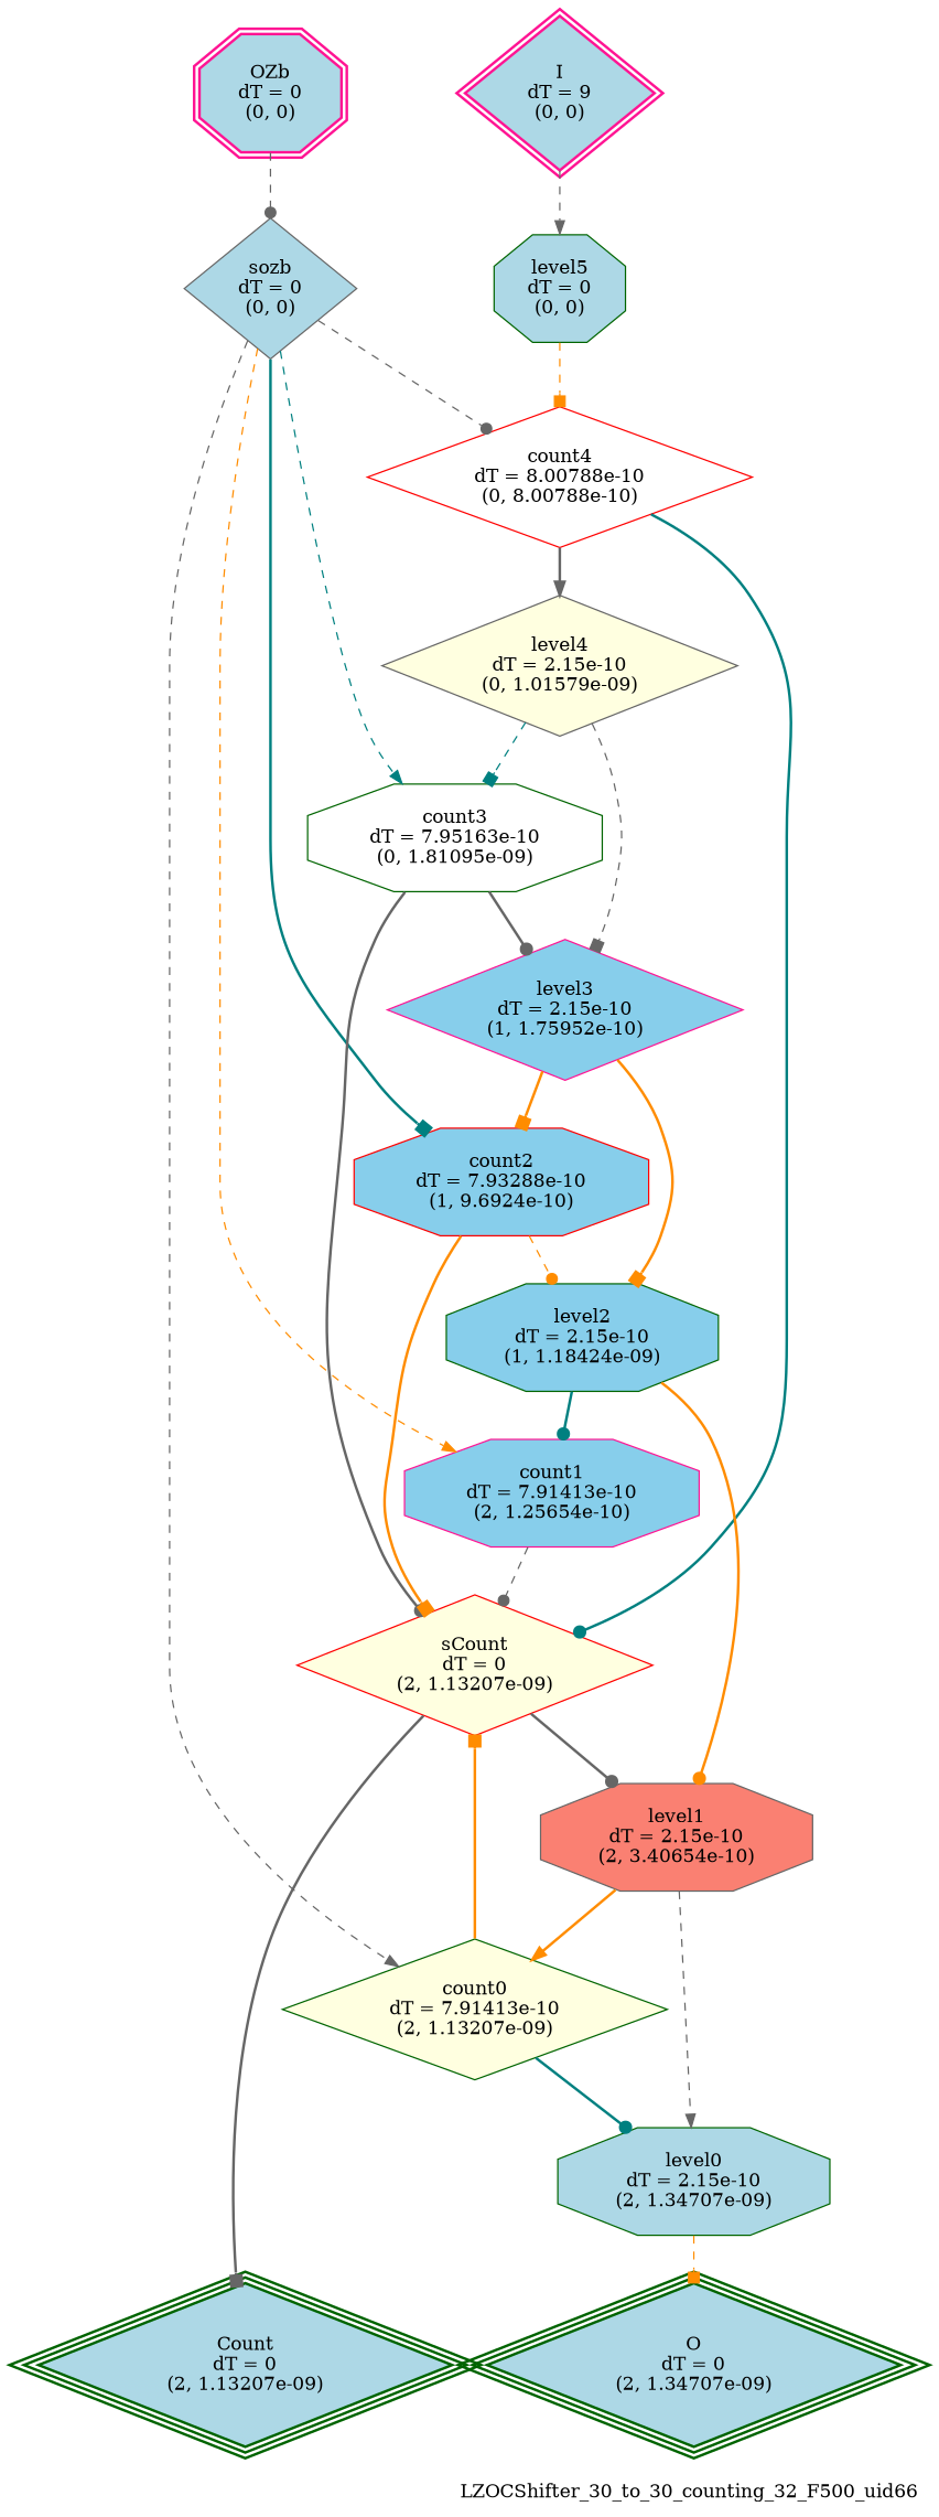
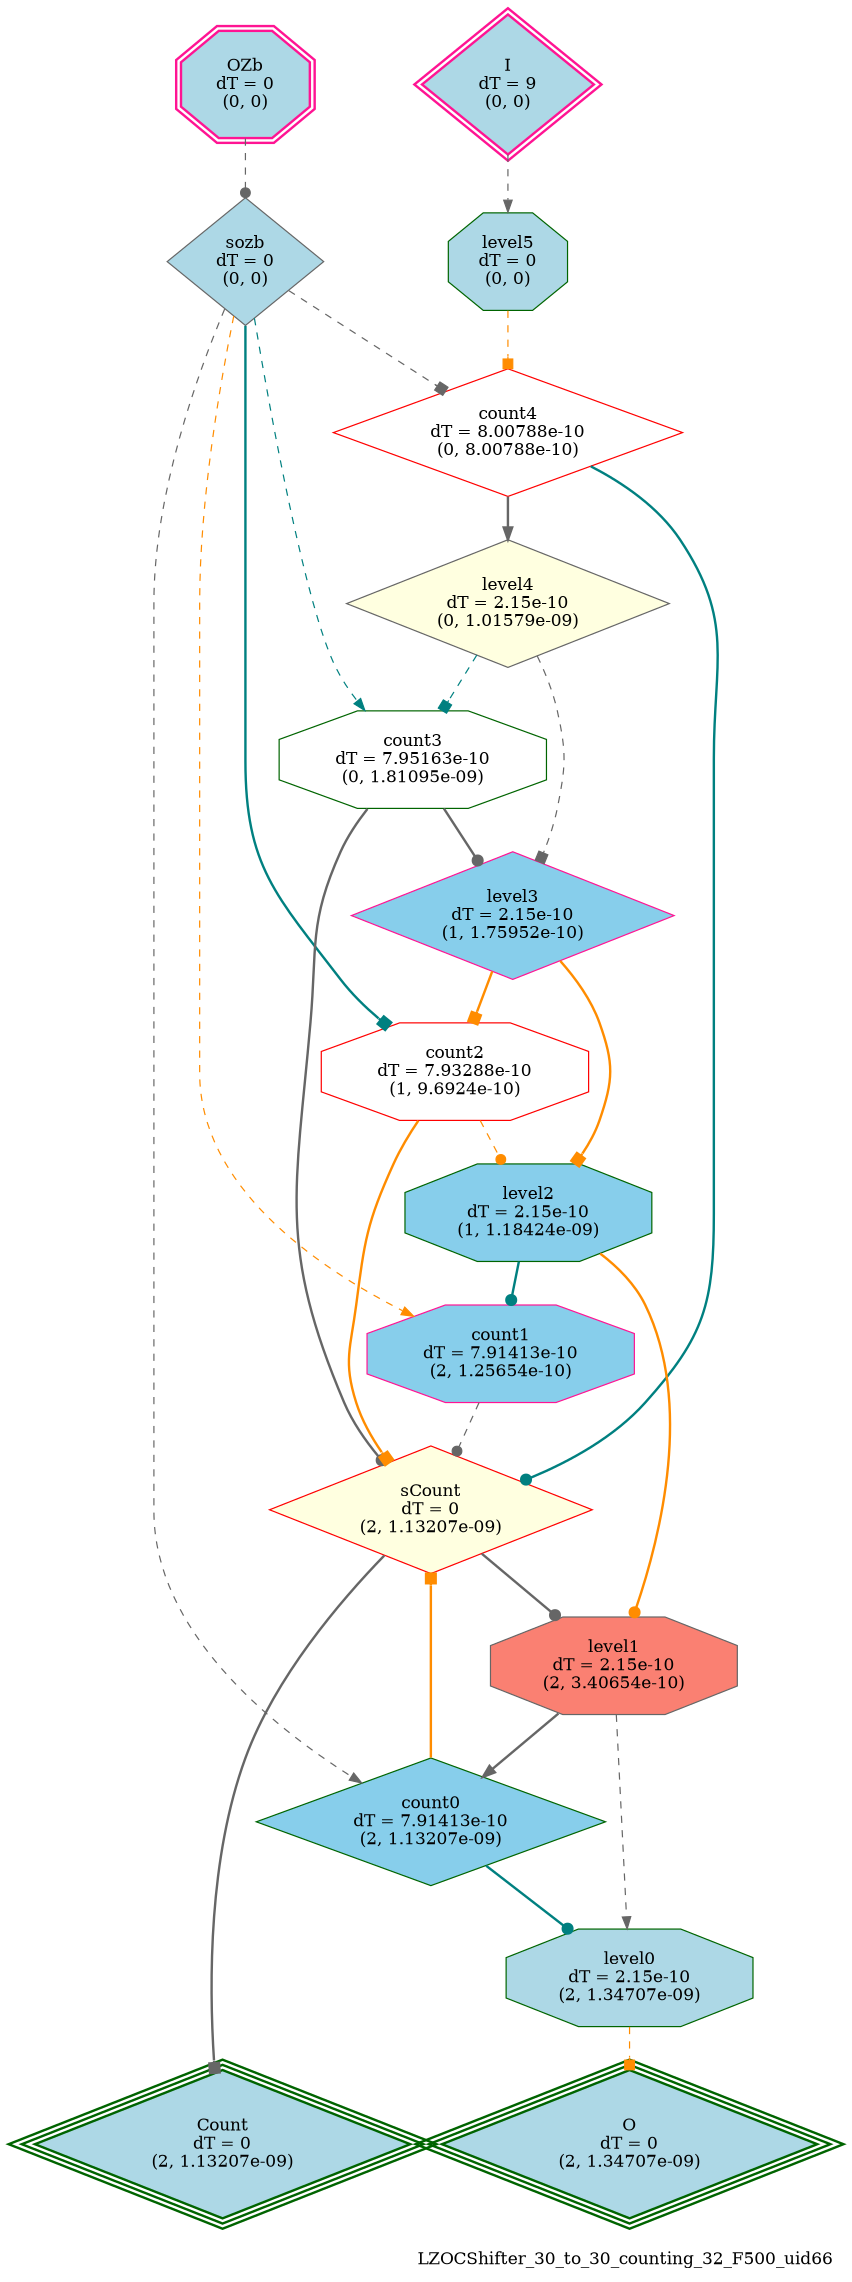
  digraph {
    label=LZOCShifter_30_to_30_counting_32_F500_uid66
    labeljust=right
    labelloc=bottom
    nodesep=0.25
    ranksep=0.5
    node [color=darkgreen fillcolor=lightblue peripheries=1 shape=diamond style=filled]
    edge [arrowhead=dot arrowsize=1.0 arrowtail=normal color=gray40 dir=forward style=bold]
    n1 [color=deeppink label="I\ndT = 9\n(0, 0)" peripheries=2 style="bold, filled,filled"]
    n2 [color=deeppink label="OZb\ndT = 0\n(0, 0)" peripheries=2 shape=octagon style="bold, filled,filled"]
    n3 [label="Count\ndT = 0\n(2, 1.13207e-09)" peripheries=3 style="bold, filled,filled"]
    n4 [label="O\ndT = 0\n(2, 1.34707e-09)" peripheries=3 style="bold, filled,filled"]
    n5 [label="level5\ndT = 0\n(0, 0)" shape=octagon]
    n6 [color=gray40 label="sozb\ndT = 0\n(0, 0)"]
    n7 [color=red fillcolor=white label="count4\ndT = 8.00788e-10\n(0, 8.00788e-10)"]
    n8 [fillcolor=white label="count3\ndT = 7.95163e-10\n(0, 1.81095e-09)" shape=octagon]
-   n9 [color=red fillcolor=skyblue label="count2\ndT = 7.93288e-10\n(1, 9.6924e-10)" shape=octagon]
+   n9 [color=red fillcolor=white label="count2\ndT = 7.93288e-10\n(1, 9.6924e-10)" shape=octagon]
    n10 [color=deeppink fillcolor=skyblue label="count1\ndT = 7.91413e-10\n(2, 1.25654e-10)" shape=octagon]
-   n11 [fillcolor=lightyellow label="count0\ndT = 7.91413e-10\n(2, 1.13207e-09)"]
+   n11 [fillcolor=skyblue label="count0\ndT = 7.91413e-10\n(2, 1.13207e-09)"]
    n12 [color=gray40 fillcolor=lightyellow label="level4\ndT = 2.15e-10\n(0, 1.01579e-09)"]
    n13 [color=red fillcolor=lightyellow label="sCount\ndT = 0\n(2, 1.13207e-09)"]
    n14 [color=deeppink fillcolor=skyblue label="level3\ndT = 2.15e-10\n(1, 1.75952e-10)"]
    n15 [fillcolor=skyblue label="level2\ndT = 2.15e-10\n(1, 1.18424e-09)" shape=octagon]
    n16 [label="level0\ndT = 2.15e-10\n(2, 1.34707e-09)" shape=octagon]
    n17 [color=gray40 fillcolor=salmon label="level1\ndT = 2.15e-10\n(2, 3.40654e-10)" shape=octagon]
    subgraph sub_1 {
      rank=same
      n1
      n2
    }
    subgraph sub_2 {
      rank=same
      n3
      n4
    }
    n1 -> n5 [arrowhead=normal style=dashed]
    n2 -> n6 [style=dashed]
    n5 -> n7 [arrowhead=box color=darkorange style=dashed]
-   n6 -> n7 [style=dashed]
+   n6 -> n7 [arrowhead=box style=dashed]
    n6 -> n8 [arrowhead=normal color=teal style=dashed]
    n6 -> n9 [arrowhead=box color=teal]
    n6 -> n10 [arrowhead=normal color=darkorange style=dashed]
    n6 -> n11 [arrowhead=normal style=dashed]
    n7 -> n12 [arrowhead=normal]
    n7 -> n13 [color=teal]
    n8 -> n13
    n8 -> n14
    n9 -> n13 [arrowhead=box color=darkorange]
    n9 -> n15 [color=darkorange style=dashed]
    n10 -> n13 [style=dashed]
    n11 -> n13 [arrowhead=box color=darkorange]
    n11 -> n16 [color=teal]
    n12 -> n8 [arrowhead=box color=teal style=dashed]
    n12 -> n14 [arrowhead=box style=dashed]
    n13 -> n3 [arrowhead=box]
    n13 -> n17
    n14 -> n9 [arrowhead=box color=darkorange]
    n14 -> n15 [arrowhead=box color=darkorange]
    n15 -> n10 [color=teal]
    n15 -> n17 [color=darkorange]
    n16 -> n4 [arrowhead=box color=darkorange style=dashed]
-   n17 -> n11 [arrowhead=normal color=darkorange]
+   n17 -> n11 [arrowhead=normal]
    n17 -> n16 [arrowhead=normal style=dashed]
  }
